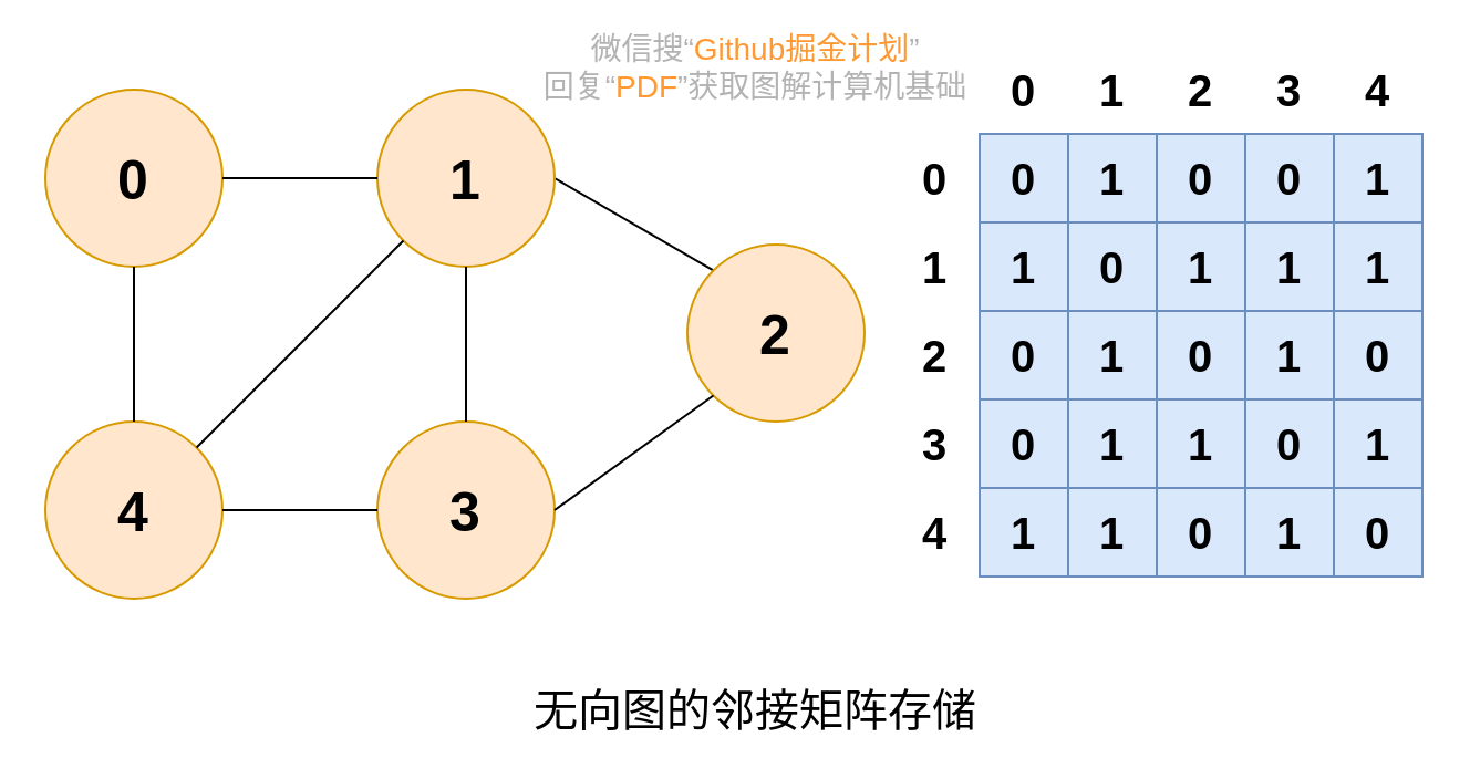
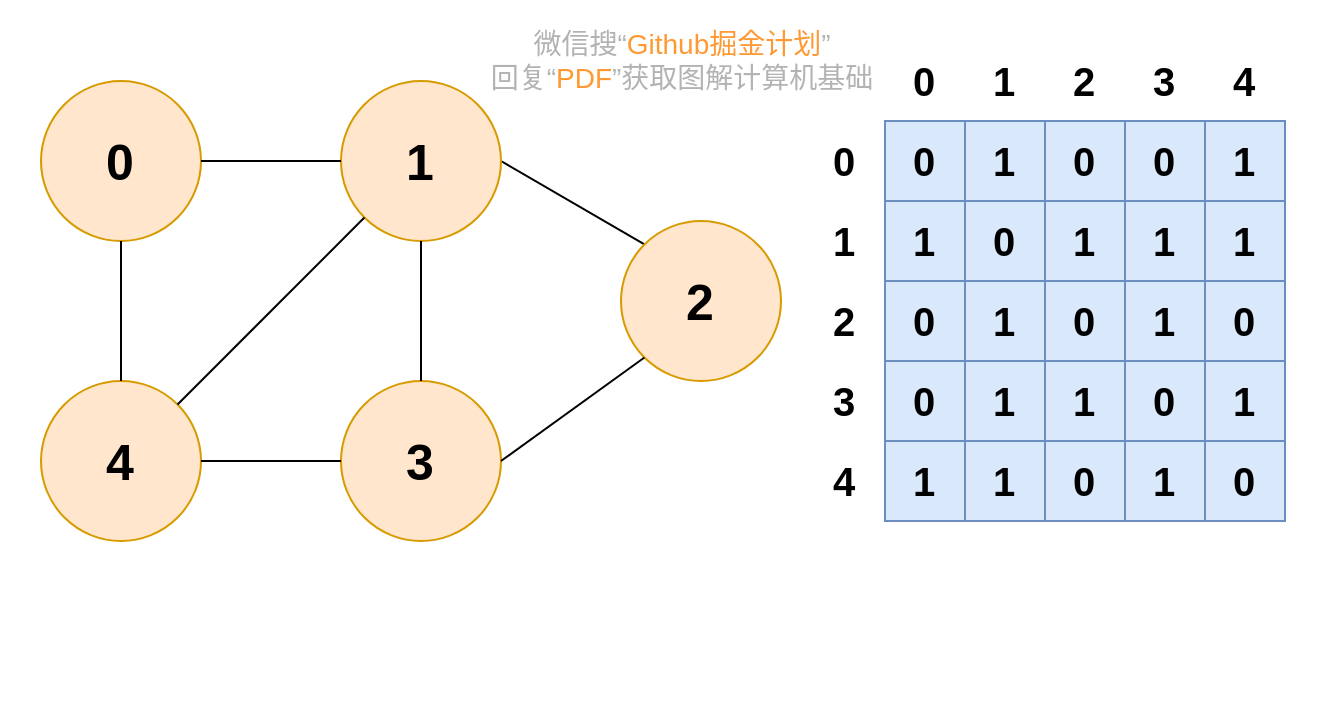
  <mxCell id="0" />
  <mxCell id="1" parent="0" />
  <mxCell id="2" value="微信搜“&lt;font color=&quot;#ff9933&quot;&gt;Github掘金计划&lt;/font&gt;”&lt;br style=&quot;font-size: 14px&quot;&gt;回复“&lt;font color=&quot;#ff9933&quot;&gt;PDF&lt;/font&gt;”获取图解计算机基础" style="text;html=1;strokeColor=none;fillColor=none;align=center;verticalAlign=middle;whiteSpace=wrap;rounded=0;labelBackgroundColor=none;fontSize=14;fontColor=#B3B3B3;" vertex="1" parent="1"><mxGeometry x="231" y="20" width="220" height="20" as="geometry" /></mxCell>
  <mxCell id="3" value="&lt;b style=&quot;font-size: 25px&quot;&gt;0&lt;/b&gt;" style="ellipse;whiteSpace=wrap;html=1;aspect=fixed;fillColor=#ffe6cc;strokeColor=#d79b00;" vertex="1" parent="1"><mxGeometry x="20" y="40" width="80" height="80" as="geometry" /></mxCell>
  <mxCell id="4" value="" style="endArrow=none;html=1;entryX=0;entryY=0;entryDx=0;entryDy=0;exitX=1;exitY=0.5;exitDx=0;exitDy=0;" edge="1" parent="1" source="8" target="5"><mxGeometry width="50" height="50" relative="1" as="geometry"><mxPoint x="299.996" y="20.004" as="sourcePoint" /><mxPoint x="276.564" y="43.436" as="targetPoint" /></mxGeometry></mxCell>
  <mxCell id="5" value="&lt;b style=&quot;font-size: 25px&quot;&gt;2&lt;/b&gt;" style="ellipse;whiteSpace=wrap;html=1;aspect=fixed;fillColor=#ffe6cc;strokeColor=#d79b00;" vertex="1" parent="1"><mxGeometry x="310" y="110" width="80" height="80" as="geometry" /></mxCell>
  <mxCell id="6" value="&lt;b style=&quot;font-size: 25px&quot;&gt;3&lt;/b&gt;" style="ellipse;whiteSpace=wrap;html=1;aspect=fixed;fillColor=#ffe6cc;strokeColor=#d79b00;" vertex="1" parent="1"><mxGeometry x="170" y="190" width="80" height="80" as="geometry" /></mxCell>
  <mxCell id="7" value="&lt;b style=&quot;font-size: 25px&quot;&gt;4&lt;/b&gt;" style="ellipse;whiteSpace=wrap;html=1;aspect=fixed;fillColor=#ffe6cc;strokeColor=#d79b00;" vertex="1" parent="1"><mxGeometry x="20" y="190" width="80" height="80" as="geometry" /></mxCell>
  <mxCell id="8" value="&lt;b style=&quot;font-size: 25px&quot;&gt;1&lt;/b&gt;" style="ellipse;whiteSpace=wrap;html=1;aspect=fixed;fillColor=#ffe6cc;strokeColor=#d79b00;" vertex="1" parent="1"><mxGeometry x="170" y="40" width="80" height="80" as="geometry" /></mxCell>
  <mxCell id="9" value="" style="endArrow=none;html=1;" edge="1" parent="1" source="3" target="8"><mxGeometry width="50" height="50" relative="1" as="geometry"><mxPoint x="248.284" y="118.284" as="sourcePoint" /><mxPoint x="341.716" y="141.716" as="targetPoint" /></mxGeometry></mxCell>
  <mxCell id="10" value="" style="endArrow=none;html=1;" edge="1" parent="1" source="7" target="3"><mxGeometry width="50" height="50" relative="1" as="geometry"><mxPoint x="110" y="90" as="sourcePoint" /><mxPoint x="180" y="90" as="targetPoint" /></mxGeometry></mxCell>
  <mxCell id="11" value="" style="endArrow=none;html=1;exitX=0;exitY=0.5;exitDx=0;exitDy=0;entryX=1;entryY=0.5;entryDx=0;entryDy=0;" edge="1" parent="1" source="6" target="7"><mxGeometry width="50" height="50" relative="1" as="geometry"><mxPoint x="70" y="200" as="sourcePoint" /><mxPoint x="70" y="130" as="targetPoint" /></mxGeometry></mxCell>
  <mxCell id="12" value="" style="endArrow=none;html=1;exitX=0.5;exitY=1;exitDx=0;exitDy=0;entryX=0.5;entryY=0;entryDx=0;entryDy=0;" edge="1" parent="1" source="8" target="6"><mxGeometry width="50" height="50" relative="1" as="geometry"><mxPoint x="180" y="240" as="sourcePoint" /><mxPoint x="110" y="240" as="targetPoint" /></mxGeometry></mxCell>
  <mxCell id="13" value="" style="endArrow=none;html=1;exitX=0;exitY=1;exitDx=0;exitDy=0;entryX=1;entryY=0.5;entryDx=0;entryDy=0;" edge="1" parent="1" source="5" target="6"><mxGeometry width="50" height="50" relative="1" as="geometry"><mxPoint x="220" y="130" as="sourcePoint" /><mxPoint x="220" y="200" as="targetPoint" /></mxGeometry></mxCell>
  <mxCell id="14" value="&lt;div&gt;&lt;span style=&quot;font-size: 20px&quot;&gt;&lt;b&gt;0&lt;/b&gt;&lt;/span&gt;&lt;/div&gt;" style="text;html=1;strokeColor=none;fillColor=none;align=center;verticalAlign=middle;whiteSpace=wrap;rounded=0;" vertex="1" parent="1"><mxGeometry x="442" y="30" width="40" height="20" as="geometry" /></mxCell>
  <mxCell id="15" value="&lt;div&gt;&lt;span style=&quot;font-size: 20px&quot;&gt;&lt;b&gt;1&lt;/b&gt;&lt;/span&gt;&lt;/div&gt;" style="text;html=1;strokeColor=none;fillColor=none;align=center;verticalAlign=middle;whiteSpace=wrap;rounded=0;" vertex="1" parent="1"><mxGeometry x="482" y="30" width="40" height="20" as="geometry" /></mxCell>
  <mxCell id="16" value="&lt;div&gt;&lt;span style=&quot;font-size: 20px&quot;&gt;&lt;b&gt;2&lt;/b&gt;&lt;/span&gt;&lt;/div&gt;" style="text;html=1;strokeColor=none;fillColor=none;align=center;verticalAlign=middle;whiteSpace=wrap;rounded=0;" vertex="1" parent="1"><mxGeometry x="522" y="30" width="40" height="20" as="geometry" /></mxCell>
  <mxCell id="17" value="&lt;div&gt;&lt;span style=&quot;font-size: 20px&quot;&gt;&lt;b&gt;3&lt;/b&gt;&lt;/span&gt;&lt;/div&gt;" style="text;html=1;strokeColor=none;fillColor=none;align=center;verticalAlign=middle;whiteSpace=wrap;rounded=0;" vertex="1" parent="1"><mxGeometry x="562" y="30" width="40" height="20" as="geometry" /></mxCell>
  <mxCell id="18" value="&lt;div&gt;&lt;span style=&quot;font-size: 20px&quot;&gt;&lt;b&gt;4&lt;/b&gt;&lt;/span&gt;&lt;/div&gt;" style="text;html=1;strokeColor=none;fillColor=none;align=center;verticalAlign=middle;whiteSpace=wrap;rounded=0;" vertex="1" parent="1"><mxGeometry x="602" y="30" width="40" height="20" as="geometry" /></mxCell>
  <mxCell id="19" value="&lt;div&gt;&lt;span style=&quot;font-size: 20px&quot;&gt;&lt;b&gt;4&lt;/b&gt;&lt;/span&gt;&lt;/div&gt;" style="text;html=1;strokeColor=none;fillColor=none;align=center;verticalAlign=middle;whiteSpace=wrap;rounded=0;" vertex="1" parent="1"><mxGeometry x="402" y="230" width="40" height="20" as="geometry" /></mxCell>
  <mxCell id="20" value="&lt;div&gt;&lt;span style=&quot;font-size: 20px&quot;&gt;&lt;b&gt;3&lt;/b&gt;&lt;/span&gt;&lt;/div&gt;" style="text;html=1;strokeColor=none;fillColor=none;align=center;verticalAlign=middle;whiteSpace=wrap;rounded=0;" vertex="1" parent="1"><mxGeometry x="402" y="190" width="40" height="20" as="geometry" /></mxCell>
  <mxCell id="21" value="&lt;div&gt;&lt;span style=&quot;font-size: 20px&quot;&gt;&lt;b&gt;2&lt;/b&gt;&lt;/span&gt;&lt;/div&gt;" style="text;html=1;strokeColor=none;fillColor=none;align=center;verticalAlign=middle;whiteSpace=wrap;rounded=0;" vertex="1" parent="1"><mxGeometry x="402" y="150" width="40" height="20" as="geometry" /></mxCell>
  <mxCell id="22" value="&lt;div&gt;&lt;span style=&quot;font-size: 20px&quot;&gt;&lt;b&gt;1&lt;/b&gt;&lt;/span&gt;&lt;/div&gt;" style="text;html=1;strokeColor=none;fillColor=none;align=center;verticalAlign=middle;whiteSpace=wrap;rounded=0;" vertex="1" parent="1"><mxGeometry x="402" y="110" width="40" height="20" as="geometry" /></mxCell>
  <mxCell id="23" value="&lt;div&gt;&lt;span style=&quot;font-size: 20px&quot;&gt;&lt;b&gt;0&lt;/b&gt;&lt;/span&gt;&lt;/div&gt;" style="text;html=1;strokeColor=none;fillColor=none;align=center;verticalAlign=middle;whiteSpace=wrap;rounded=0;" vertex="1" parent="1"><mxGeometry x="402" y="70" width="40" height="20" as="geometry" /></mxCell>
  <mxCell id="24" value="" style="endArrow=none;html=1;exitX=0;exitY=1;exitDx=0;exitDy=0;entryX=1;entryY=0;entryDx=0;entryDy=0;" edge="1" parent="1" source="8" target="7"><mxGeometry width="50" height="50" relative="1" as="geometry"><mxPoint x="220" y="130" as="sourcePoint" /><mxPoint x="220" y="200" as="targetPoint" /></mxGeometry></mxCell>
- <mxCell id="25" value="无向图的邻接矩阵存储" style="text;html=1;strokeColor=none;fillColor=none;align=center;verticalAlign=middle;whiteSpace=wrap;rounded=0;fontSize=20;" vertex="1" parent="1"><mxGeometry x="226" y="310" width="230" height="20" as="geometry" /></mxCell>
  <mxCell id="26" value="" style="shape=table;html=1;whiteSpace=wrap;startSize=0;container=1;collapsible=0;childLayout=tableLayout;fontSize=20;fontStyle=1;fillColor=#dae8fc;strokeColor=#6c8ebf;" vertex="1" parent="1"><mxGeometry x="442" y="60" width="200" height="200" as="geometry" /></mxCell>
  <mxCell id="27" value="" style="shape=partialRectangle;html=1;whiteSpace=wrap;collapsible=0;dropTarget=0;pointerEvents=0;fillColor=none;top=0;left=0;bottom=0;right=0;points=[[0,0.5],[1,0.5]];portConstraint=eastwest;fontSize=20;fontStyle=1" vertex="1" parent="26"><mxGeometry width="200" height="40" as="geometry" /></mxCell>
  <mxCell id="28" value="0" style="shape=partialRectangle;html=1;whiteSpace=wrap;connectable=0;overflow=hidden;fillColor=none;top=0;left=0;bottom=0;right=0;fontSize=20;fontStyle=1" vertex="1" parent="27"><mxGeometry width="40" height="40" as="geometry" /></mxCell>
  <mxCell id="29" value="1" style="shape=partialRectangle;html=1;whiteSpace=wrap;connectable=0;overflow=hidden;fillColor=none;top=0;left=0;bottom=0;right=0;fontSize=20;fontStyle=1" vertex="1" parent="27"><mxGeometry x="40" width="40" height="40" as="geometry" /></mxCell>
  <mxCell id="30" value="0" style="shape=partialRectangle;html=1;whiteSpace=wrap;connectable=0;overflow=hidden;fillColor=none;top=0;left=0;bottom=0;right=0;fontSize=20;fontStyle=1" vertex="1" parent="27"><mxGeometry x="80" width="40" height="40" as="geometry" /></mxCell>
  <mxCell id="31" value="0" style="shape=partialRectangle;html=1;whiteSpace=wrap;connectable=0;overflow=hidden;fillColor=none;top=0;left=0;bottom=0;right=0;fontSize=20;fontStyle=1" vertex="1" parent="27"><mxGeometry x="120" width="40" height="40" as="geometry" /></mxCell>
  <mxCell id="32" value="1" style="shape=partialRectangle;html=1;whiteSpace=wrap;connectable=0;overflow=hidden;fillColor=none;top=0;left=0;bottom=0;right=0;fontSize=20;fontStyle=1" vertex="1" parent="27"><mxGeometry x="160" width="40" height="40" as="geometry" /></mxCell>
  <mxCell id="33" value="" style="shape=partialRectangle;html=1;whiteSpace=wrap;collapsible=0;dropTarget=0;pointerEvents=0;fillColor=none;top=0;left=0;bottom=0;right=0;points=[[0,0.5],[1,0.5]];portConstraint=eastwest;fontSize=20;fontStyle=1" vertex="1" parent="26"><mxGeometry y="40" width="200" height="40" as="geometry" /></mxCell>
  <mxCell id="34" value="1" style="shape=partialRectangle;html=1;whiteSpace=wrap;connectable=0;overflow=hidden;fillColor=none;top=0;left=0;bottom=0;right=0;fontSize=20;fontStyle=1" vertex="1" parent="33"><mxGeometry width="40" height="40" as="geometry" /></mxCell>
  <mxCell id="35" value="0" style="shape=partialRectangle;html=1;whiteSpace=wrap;connectable=0;overflow=hidden;fillColor=none;top=0;left=0;bottom=0;right=0;fontSize=20;fontStyle=1" vertex="1" parent="33"><mxGeometry x="40" width="40" height="40" as="geometry" /></mxCell>
  <mxCell id="36" value="1" style="shape=partialRectangle;html=1;whiteSpace=wrap;connectable=0;overflow=hidden;fillColor=none;top=0;left=0;bottom=0;right=0;fontSize=20;fontStyle=1" vertex="1" parent="33"><mxGeometry x="80" width="40" height="40" as="geometry" /></mxCell>
  <mxCell id="37" value="1" style="shape=partialRectangle;html=1;whiteSpace=wrap;connectable=0;overflow=hidden;fillColor=none;top=0;left=0;bottom=0;right=0;fontSize=20;fontStyle=1" vertex="1" parent="33"><mxGeometry x="120" width="40" height="40" as="geometry" /></mxCell>
  <mxCell id="38" value="1" style="shape=partialRectangle;html=1;whiteSpace=wrap;connectable=0;overflow=hidden;fillColor=none;top=0;left=0;bottom=0;right=0;fontSize=20;fontStyle=1" vertex="1" parent="33"><mxGeometry x="160" width="40" height="40" as="geometry" /></mxCell>
  <mxCell id="39" value="" style="shape=partialRectangle;html=1;whiteSpace=wrap;collapsible=0;dropTarget=0;pointerEvents=0;fillColor=none;top=0;left=0;bottom=0;right=0;points=[[0,0.5],[1,0.5]];portConstraint=eastwest;fontSize=20;fontStyle=1" vertex="1" parent="26"><mxGeometry y="80" width="200" height="40" as="geometry" /></mxCell>
  <mxCell id="40" value="0" style="shape=partialRectangle;html=1;whiteSpace=wrap;connectable=0;overflow=hidden;fillColor=none;top=0;left=0;bottom=0;right=0;fontSize=20;fontStyle=1" vertex="1" parent="39"><mxGeometry width="40" height="40" as="geometry" /></mxCell>
  <mxCell id="41" value="1" style="shape=partialRectangle;html=1;whiteSpace=wrap;connectable=0;overflow=hidden;fillColor=none;top=0;left=0;bottom=0;right=0;fontSize=20;fontStyle=1" vertex="1" parent="39"><mxGeometry x="40" width="40" height="40" as="geometry" /></mxCell>
  <mxCell id="42" value="0" style="shape=partialRectangle;html=1;whiteSpace=wrap;connectable=0;overflow=hidden;fillColor=none;top=0;left=0;bottom=0;right=0;fontSize=20;fontStyle=1" vertex="1" parent="39"><mxGeometry x="80" width="40" height="40" as="geometry" /></mxCell>
  <mxCell id="43" value="1" style="shape=partialRectangle;html=1;whiteSpace=wrap;connectable=0;overflow=hidden;fillColor=none;top=0;left=0;bottom=0;right=0;fontSize=20;fontStyle=1" vertex="1" parent="39"><mxGeometry x="120" width="40" height="40" as="geometry" /></mxCell>
  <mxCell id="44" value="0" style="shape=partialRectangle;html=1;whiteSpace=wrap;connectable=0;overflow=hidden;fillColor=none;top=0;left=0;bottom=0;right=0;fontSize=20;fontStyle=1" vertex="1" parent="39"><mxGeometry x="160" width="40" height="40" as="geometry" /></mxCell>
  <mxCell id="45" value="" style="shape=partialRectangle;html=1;whiteSpace=wrap;collapsible=0;dropTarget=0;pointerEvents=0;fillColor=none;top=0;left=0;bottom=0;right=0;points=[[0,0.5],[1,0.5]];portConstraint=eastwest;fontSize=20;fontStyle=1" vertex="1" parent="26"><mxGeometry y="120" width="200" height="40" as="geometry" /></mxCell>
  <mxCell id="46" value="0" style="shape=partialRectangle;html=1;whiteSpace=wrap;connectable=0;overflow=hidden;fillColor=none;top=0;left=0;bottom=0;right=0;fontSize=20;fontStyle=1" vertex="1" parent="45"><mxGeometry width="40" height="40" as="geometry" /></mxCell>
  <mxCell id="47" value="1" style="shape=partialRectangle;html=1;whiteSpace=wrap;connectable=0;overflow=hidden;fillColor=none;top=0;left=0;bottom=0;right=0;fontSize=20;fontStyle=1" vertex="1" parent="45"><mxGeometry x="40" width="40" height="40" as="geometry" /></mxCell>
  <mxCell id="48" value="1" style="shape=partialRectangle;html=1;whiteSpace=wrap;connectable=0;overflow=hidden;fillColor=none;top=0;left=0;bottom=0;right=0;fontSize=20;fontStyle=1" vertex="1" parent="45"><mxGeometry x="80" width="40" height="40" as="geometry" /></mxCell>
  <mxCell id="49" value="0" style="shape=partialRectangle;html=1;whiteSpace=wrap;connectable=0;overflow=hidden;fillColor=none;top=0;left=0;bottom=0;right=0;fontSize=20;fontStyle=1" vertex="1" parent="45"><mxGeometry x="120" width="40" height="40" as="geometry" /></mxCell>
  <mxCell id="50" value="1" style="shape=partialRectangle;html=1;whiteSpace=wrap;connectable=0;overflow=hidden;fillColor=none;top=0;left=0;bottom=0;right=0;fontSize=20;fontStyle=1" vertex="1" parent="45"><mxGeometry x="160" width="40" height="40" as="geometry" /></mxCell>
  <mxCell id="51" value="" style="shape=partialRectangle;html=1;whiteSpace=wrap;collapsible=0;dropTarget=0;pointerEvents=0;fillColor=none;top=0;left=0;bottom=0;right=0;points=[[0,0.5],[1,0.5]];portConstraint=eastwest;fontSize=20;fontStyle=1" vertex="1" parent="26"><mxGeometry y="160" width="200" height="40" as="geometry" /></mxCell>
  <mxCell id="52" value="1" style="shape=partialRectangle;html=1;whiteSpace=wrap;connectable=0;overflow=hidden;fillColor=none;top=0;left=0;bottom=0;right=0;fontSize=20;fontStyle=1" vertex="1" parent="51"><mxGeometry width="40" height="40" as="geometry" /></mxCell>
  <mxCell id="53" value="1" style="shape=partialRectangle;html=1;whiteSpace=wrap;connectable=0;overflow=hidden;fillColor=none;top=0;left=0;bottom=0;right=0;fontSize=20;fontStyle=1" vertex="1" parent="51"><mxGeometry x="40" width="40" height="40" as="geometry" /></mxCell>
  <mxCell id="54" value="0" style="shape=partialRectangle;html=1;whiteSpace=wrap;connectable=0;overflow=hidden;fillColor=none;top=0;left=0;bottom=0;right=0;fontSize=20;fontStyle=1" vertex="1" parent="51"><mxGeometry x="80" width="40" height="40" as="geometry" /></mxCell>
  <mxCell id="55" value="1" style="shape=partialRectangle;html=1;whiteSpace=wrap;connectable=0;overflow=hidden;fillColor=none;top=0;left=0;bottom=0;right=0;fontSize=20;fontStyle=1" vertex="1" parent="51"><mxGeometry x="120" width="40" height="40" as="geometry" /></mxCell>
  <mxCell id="56" value="0" style="shape=partialRectangle;html=1;whiteSpace=wrap;connectable=0;overflow=hidden;fillColor=none;top=0;left=0;bottom=0;right=0;fontSize=20;fontStyle=1" vertex="1" parent="51"><mxGeometry x="160" width="40" height="40" as="geometry" /></mxCell>
